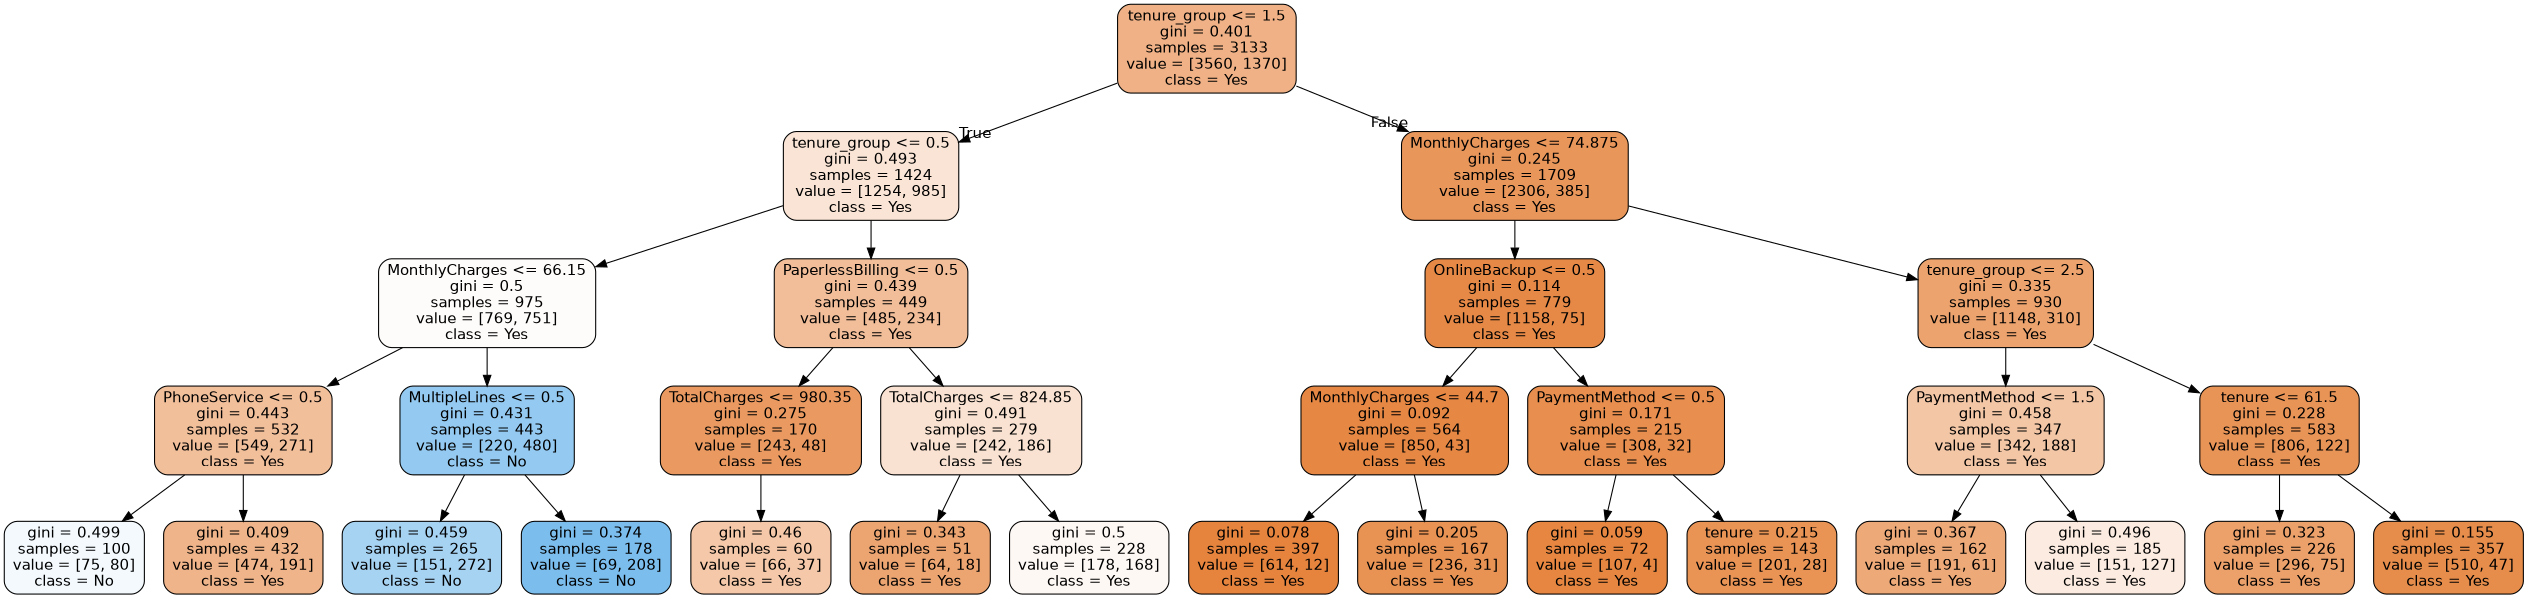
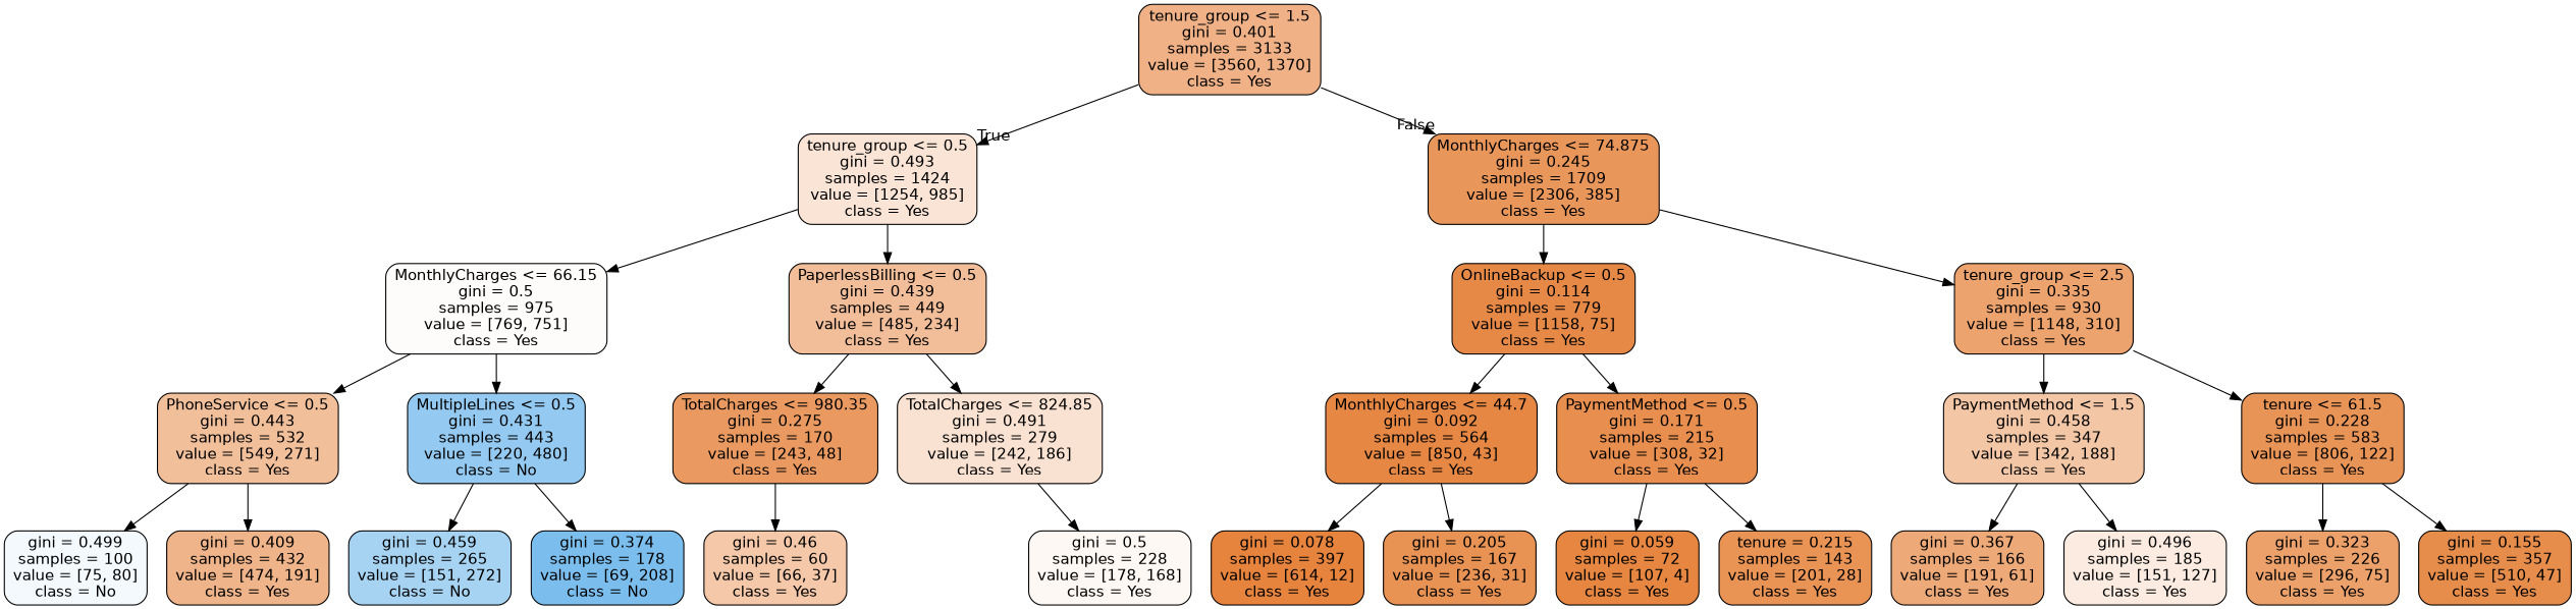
  digraph {
    ranksep=equally
    splines=polyline
    node [color=black fontname=helvetica shape=box style="filled, rounded"]
    edge [fontname=helvetica]
    n1 [fillcolor="#efb185" label="tenure_group <= 1.5\ngini = 0.401\nsamples = 3133\nvalue = [3560, 1370]\nclass = Yes"]
    n2 [fillcolor="#f9e4d5" label="tenure_group <= 0.5\ngini = 0.493\nsamples = 1424\nvalue = [1254, 985]\nclass = Yes"]
    n3 [fillcolor="#e9965a" label="MonthlyCharges <= 74.875\ngini = 0.245\nsamples = 1709\nvalue = [2306, 385]\nclass = Yes"]
    n4 [fillcolor="#fefcfa" label="MonthlyCharges <= 66.15\ngini = 0.5\nsamples = 975\nvalue = [769, 751]\nclass = Yes"]
    n5 [fillcolor="#f2be99" label="PaperlessBilling <= 0.5\ngini = 0.439\nsamples = 449\nvalue = [485, 234]\nclass = Yes"]
    n6 [fillcolor="#e78946" label="OnlineBackup <= 0.5\ngini = 0.114\nsamples = 779\nvalue = [1158, 75]\nclass = Yes"]
    n7 [fillcolor="#eca36e" label="tenure_group <= 2.5\ngini = 0.335\nsamples = 930\nvalue = [1148, 310]\nclass = Yes"]
    n8 [fillcolor="#f2bf9b" label="PhoneService <= 0.5\ngini = 0.443\nsamples = 532\nvalue = [549, 271]\nclass = Yes"]
    n9 [fillcolor="#94caf1" label="MultipleLines <= 0.5\ngini = 0.431\nsamples = 443\nvalue = [220, 480]\nclass = No"]
    n10 [fillcolor="#ea9a60" label="TotalCharges <= 980.35\ngini = 0.275\nsamples = 170\nvalue = [243, 48]\nclass = Yes"]
    n11 [fillcolor="#f9e2d1" label="TotalCharges <= 824.85\ngini = 0.491\nsamples = 279\nvalue = [242, 186]\nclass = Yes"]
    n12 [fillcolor="#e68743" label="MonthlyCharges <= 44.7\ngini = 0.092\nsamples = 564\nvalue = [850, 43]\nclass = Yes"]
    n13 [fillcolor="#e88e4e" label="PaymentMethod <= 0.5\ngini = 0.171\nsamples = 215\nvalue = [308, 32]\nclass = Yes"]
    n14 [fillcolor="#f3c6a6" label="PaymentMethod <= 1.5\ngini = 0.458\nsamples = 347\nvalue = [342, 188]\nclass = Yes"]
    n15 [fillcolor="#e99457" label="tenure <= 61.5\ngini = 0.228\nsamples = 583\nvalue = [806, 122]\nclass = Yes"]
    n16 [fillcolor="#f3f9fd" label="gini = 0.499\nsamples = 100\nvalue = [75, 80]\nclass = No"]
    n17 [fillcolor="#efb489" label="gini = 0.409\nsamples = 432\nvalue = [474, 191]\nclass = Yes"]
    n18 [fillcolor="#a7d3f3" label="gini = 0.459\nsamples = 265\nvalue = [151, 272]\nclass = No"]
    n19 [fillcolor="#7bbeee" label="gini = 0.374\nsamples = 178\nvalue = [69, 208]\nclass = No"]
    n20 [fillcolor="#f4c8a8" label="gini = 0.46\nsamples = 60\nvalue = [66, 37]\nclass = Yes"]
-   n21 [fillcolor="#eca471" label="gini = 0.343\nsamples = 51\nvalue = [64, 18]\nclass = Yes"]
    n22 [fillcolor="#fef8f4" label="gini = 0.5\nsamples = 228\nvalue = [178, 168]\nclass = Yes"]
    n23 [fillcolor="#e6833d" label="gini = 0.078\nsamples = 397\nvalue = [614, 12]\nclass = Yes"]
    n24 [fillcolor="#e89253" label="gini = 0.205\nsamples = 167\nvalue = [236, 31]\nclass = Yes"]
    n25 [fillcolor="#e68640" label="gini = 0.059\nsamples = 72\nvalue = [107, 4]\nclass = Yes"]
    n26 [fillcolor="#e99355" label="tenure = 0.215\nsamples = 143\nvalue = [201, 28]\nclass = Yes"]
-   n27 [fillcolor="#eda978" label="gini = 0.367\nsamples = 162\nvalue = [191, 61]\nclass = Yes"]
+   n27 [fillcolor="#eda978" label="gini = 0.367\nsamples = 166\nvalue = [191, 61]\nclass = Yes"]
    n28 [fillcolor="#fbebe0" label="gini = 0.496\nsamples = 185\nvalue = [151, 127]\nclass = Yes"]
    n29 [fillcolor="#eca16b" label="gini = 0.323\nsamples = 226\nvalue = [296, 75]\nclass = Yes"]
    n30 [fillcolor="#e78d4b" label="gini = 0.155\nsamples = 357\nvalue = [510, 47]\nclass = Yes"]
    subgraph sub_1 {
      rank=same
      n1
    }
    subgraph sub_2 {
      rank=same
      n2
      n3
    }
    subgraph sub_3 {
      rank=same
      n4
      n5
      n6
      n7
    }
    subgraph sub_4 {
      rank=same
      n8
      n9
      n10
      n11
      n12
      n13
      n14
      n15
    }
    subgraph sub_5 {
      rank=same
      n16
      n17
      n18
      n19
      n20
-     n21
      n22
      n23
      n24
      n25
      n26
      n27
      n28
      n29
      n30
    }
    n1 -> n2 [headlabel=True labelangle=45 labeldistance=2.5]
    n1 -> n3 [headlabel=False labelangle=-45 labeldistance=2.5]
    n2 -> n4
    n2 -> n5
    n3 -> n6
    n3 -> n7
    n4 -> n8
    n4 -> n9
    n5 -> n10
    n5 -> n11
    n6 -> n12
    n6 -> n13
    n7 -> n14
    n7 -> n15
    n8 -> n16
    n8 -> n17
    n9 -> n18
    n9 -> n19
    n10 -> n20
-   n11 -> n21
    n11 -> n22
    n12 -> n23
    n12 -> n24
    n13 -> n25
    n13 -> n26
    n14 -> n27
    n14 -> n28
    n15 -> n29
    n15 -> n30
  }
